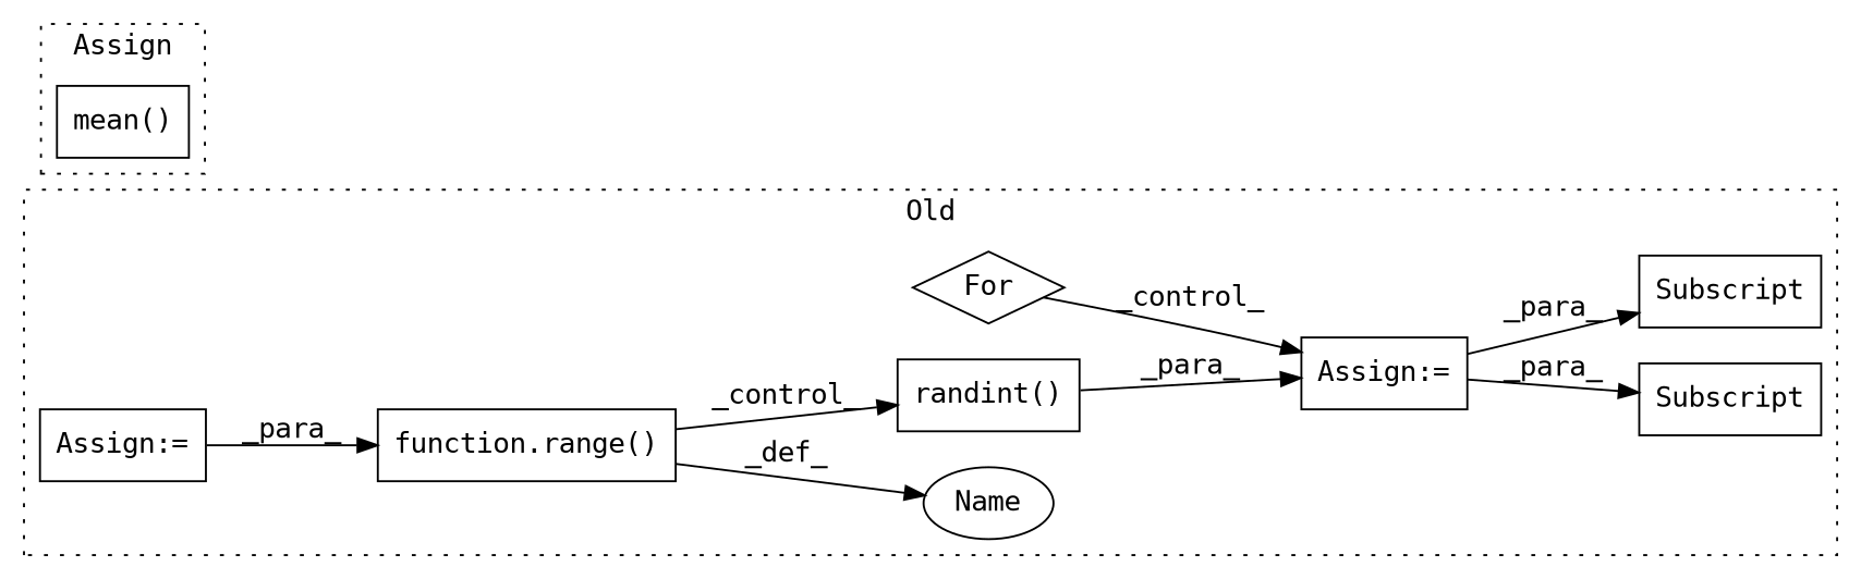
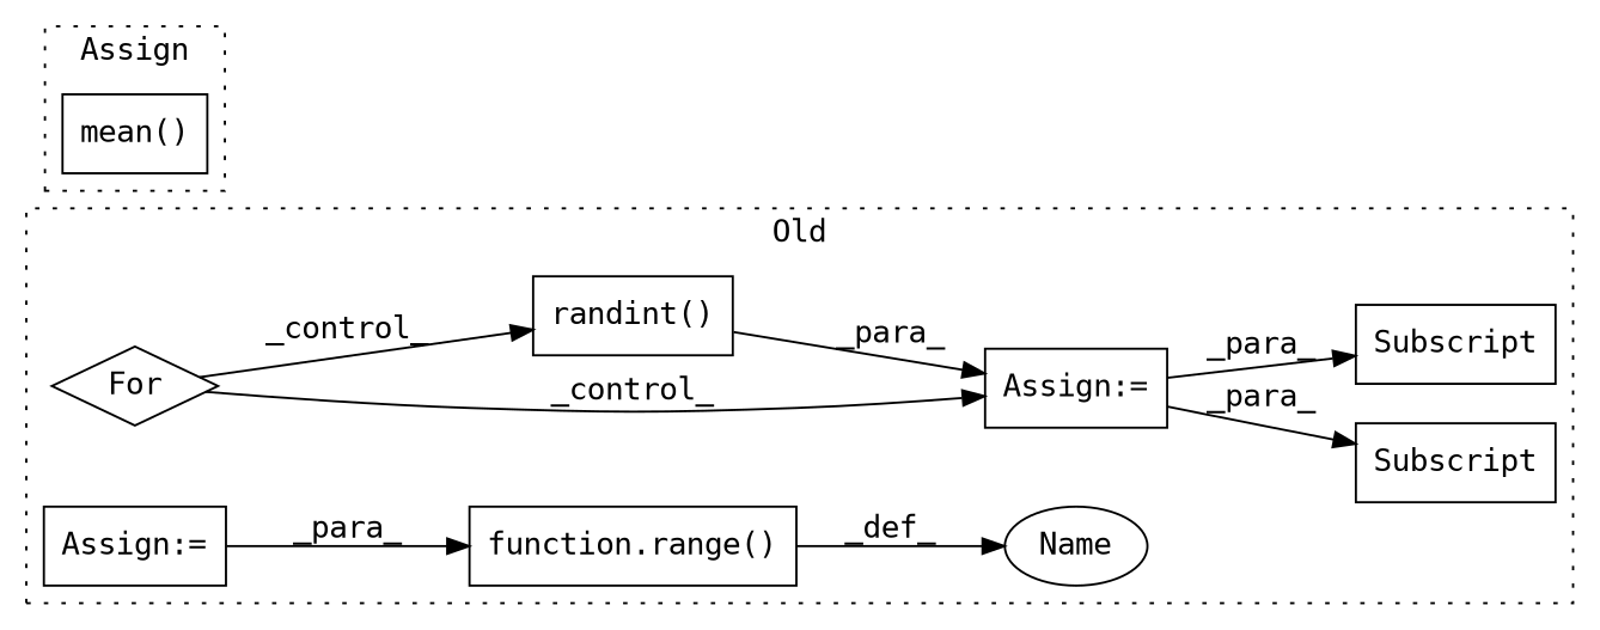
  digraph {
    fontname="DejaVu Sans Mono"
    rankdir=LR
    node [a=75 fontname="DejaVu Sans Mono" l=3 shape=box]
    edge [fontname="DejaVu Sans Mono"]
    n1 [l="6,1" label="function.range()" s="7241,7263"]
    n2 [a=107 l="4,14" label=For s="7232,7264" shape=diamond]
    n3 [a=68 label="Assign:=" s=7322]
    n4 [a=87 l=1 label=Name s=7236 shape=ellipse]
    n5 [a=68 label="Assign:=" s=7179]
    n6 [a=63 l="4,0" label=Subscript s="7418,0"]
    n7 [l=42 label="randint()" s=7325]
    n8 [a=63 l="4,0" label=Subscript s="7424,0"]
    n9 [l=195 label="mean()" s=7185]
    subgraph cluster_1 {
      label=Old
      style=dotted
      n1
      n2
      n3
      n4
      n5
      n6
      n7
      n8
    }
    subgraph cluster_2 {
      label=Assign
      style=dotted
      n9
    }
    n1 -> n4 [label=_def_]
    n2 -> n3 [label=_control_]
-   n1 -> n7 [label=_control_]
+   n2 -> n7 [label=_control_]
    n3 -> n6 [label=_para_]
    n3 -> n8 [label=_para_]
    n5 -> n1 [label=_para_]
    n7 -> n3 [label=_para_]
  }
